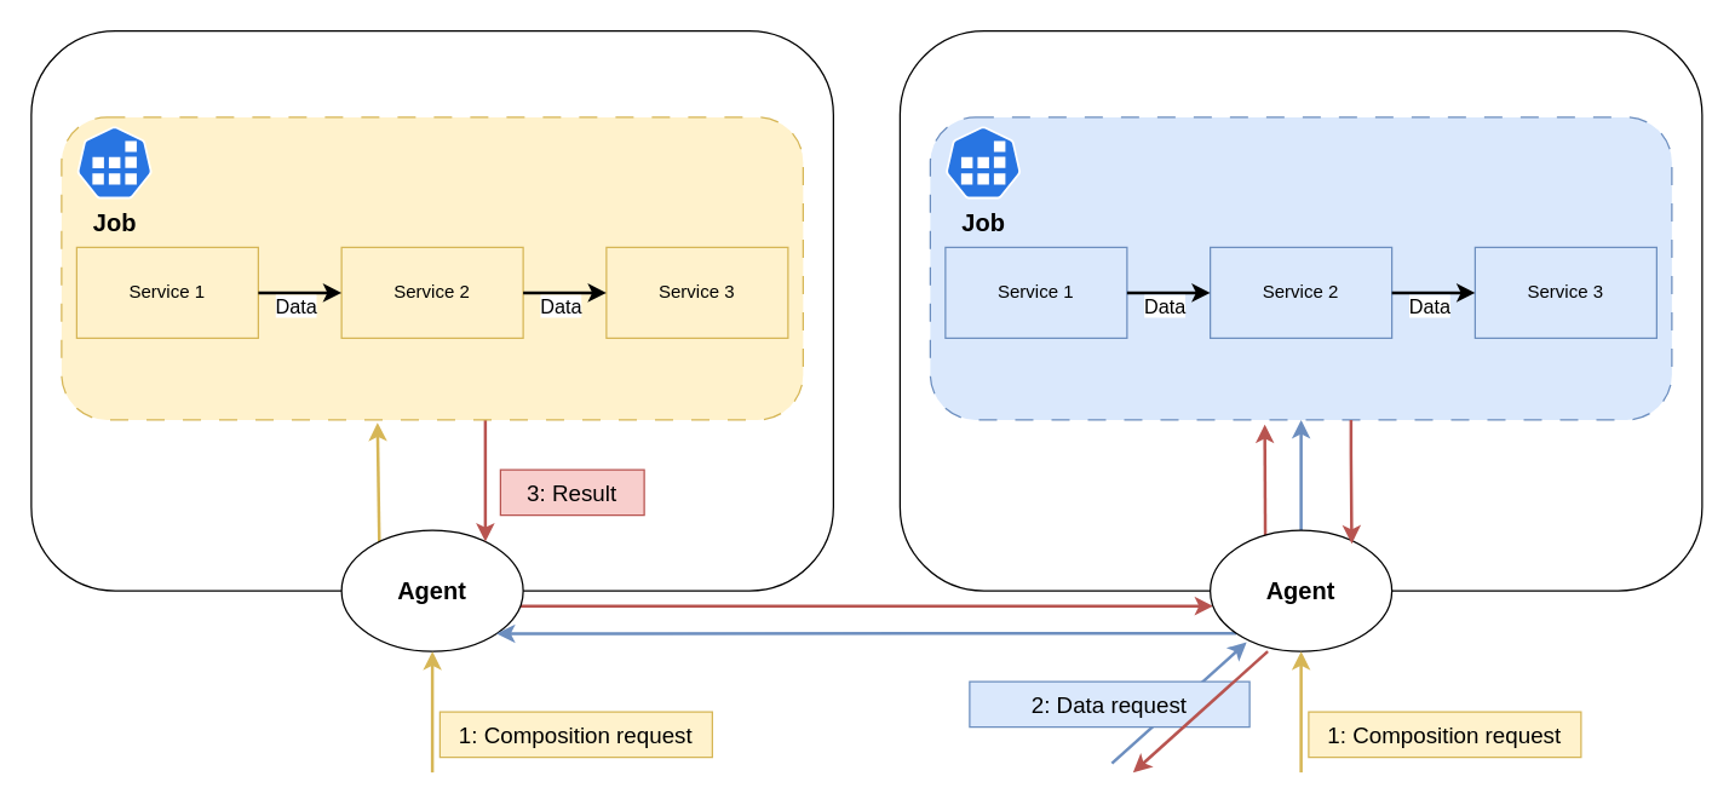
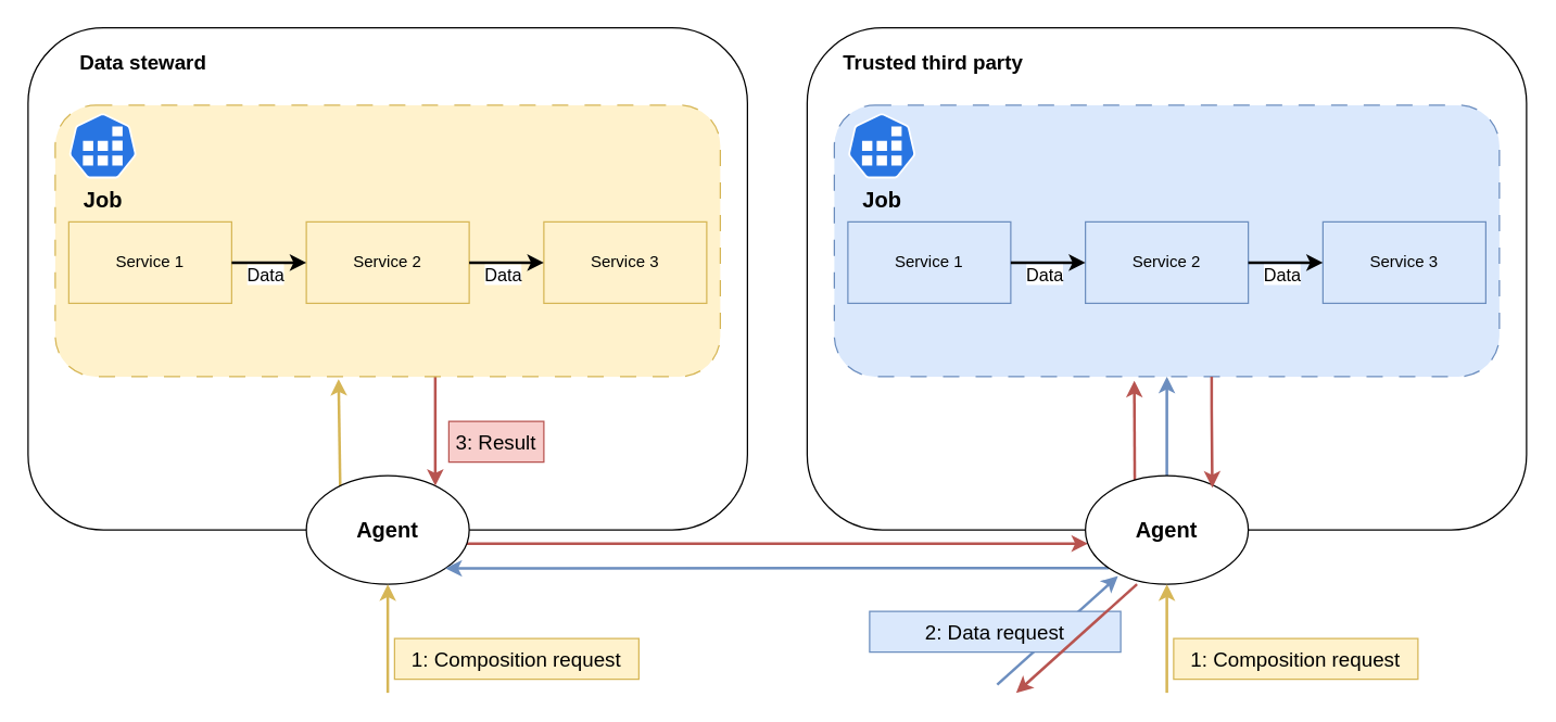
  <mxCell id="0" />
  <mxCell id="1" parent="0" />
  <mxCell id="2" value="" style="rounded=1;whiteSpace=wrap;html=1;" parent="1" vertex="1"><mxGeometry x="20" y="20" width="530" height="370" as="geometry" /></mxCell>
+ <mxCell id="3" value="&lt;font style=&quot;font-size: 15px;&quot;&gt;&lt;b&gt;Data steward&lt;/b&gt;&lt;/font&gt;" style="text;html=1;strokeColor=none;fillColor=none;align=center;verticalAlign=middle;whiteSpace=wrap;rounded=0;" parent="1" vertex="1"><mxGeometry x="40" y="30" width="130" height="30" as="geometry" /></mxCell>
  <mxCell id="4" style="rounded=0;orthogonalLoop=1;jettySize=auto;html=1;entryX=0.426;entryY=1.009;entryDx=0;entryDy=0;fillColor=#fff2cc;strokeColor=#d6b656;strokeWidth=2;entryPerimeter=0;exitX=0.208;exitY=0.125;exitDx=0;exitDy=0;exitPerimeter=0;" parent="1" source="6" target="30" edge="1"><mxGeometry relative="1" as="geometry" /></mxCell>
  <mxCell id="5" style="edgeStyle=orthogonalEdgeStyle;rounded=0;orthogonalLoop=1;jettySize=auto;html=1;strokeWidth=2;fillColor=#f8cecc;strokeColor=#b85450;" parent="1" source="6" target="14" edge="1"><mxGeometry relative="1" as="geometry"><Array as="points"><mxPoint x="570" y="400" /><mxPoint x="570" y="400" /></Array></mxGeometry></mxCell>
  <mxCell id="6" value="&lt;b&gt;&lt;font style=&quot;font-size: 16px;&quot;&gt;Agent&lt;/font&gt;&lt;/b&gt;" style="ellipse;whiteSpace=wrap;html=1;" parent="1" vertex="1"><mxGeometry x="225" y="350" width="120" height="80" as="geometry" /></mxCell>
  <mxCell id="7" style="rounded=0;orthogonalLoop=1;jettySize=auto;html=1;entryX=0.5;entryY=1;entryDx=0;entryDy=0;startArrow=none;startFill=0;fillColor=#fff2cc;strokeColor=#d6b656;strokeWidth=2;" parent="1" target="6" edge="1"><mxGeometry relative="1" as="geometry"><mxPoint x="285" y="510" as="sourcePoint" /></mxGeometry></mxCell>
  <mxCell id="8" value="1: Composition request" style="text;html=1;strokeColor=#d6b656;fillColor=#fff2cc;align=center;verticalAlign=middle;whiteSpace=wrap;rounded=0;fontSize=15;" parent="1" vertex="1"><mxGeometry x="290" y="470" width="180" height="30" as="geometry" /></mxCell>
  <mxCell id="9" value="" style="rounded=1;whiteSpace=wrap;html=1;" parent="1" vertex="1"><mxGeometry x="594" y="20" width="530" height="370" as="geometry" /></mxCell>
+ <mxCell id="10" value="&lt;font style=&quot;font-size: 15px;&quot;&gt;&lt;b&gt;Trusted third party&lt;/b&gt;&lt;/font&gt;" style="text;html=1;strokeColor=none;fillColor=none;align=center;verticalAlign=middle;whiteSpace=wrap;rounded=0;" parent="1" vertex="1"><mxGeometry x="614" y="30" width="146" height="30" as="geometry" /></mxCell>
  <mxCell id="11" style="edgeStyle=orthogonalEdgeStyle;rounded=0;orthogonalLoop=1;jettySize=auto;html=1;fillColor=#dae8fc;strokeColor=#6c8ebf;strokeWidth=2;" parent="1" source="14" target="18" edge="1"><mxGeometry relative="1" as="geometry" /></mxCell>
  <mxCell id="12" style="edgeStyle=orthogonalEdgeStyle;rounded=0;orthogonalLoop=1;jettySize=auto;html=1;entryX=1;entryY=1;entryDx=0;entryDy=0;strokeWidth=2;fillColor=#dae8fc;strokeColor=#6c8ebf;" parent="1" source="14" target="6" edge="1"><mxGeometry relative="1" as="geometry"><Array as="points"><mxPoint x="680" y="418" /><mxPoint x="680" y="418" /></Array></mxGeometry></mxCell>
  <mxCell id="13" style="rounded=0;orthogonalLoop=1;jettySize=auto;html=1;exitX=0.303;exitY=0.063;exitDx=0;exitDy=0;fillColor=#f8cecc;strokeColor=#b85450;strokeWidth=2;exitPerimeter=0;" parent="1" source="14" edge="1"><mxGeometry relative="1" as="geometry"><mxPoint x="835" y="280" as="targetPoint" /></mxGeometry></mxCell>
  <mxCell id="14" value="&lt;b&gt;&lt;font style=&quot;font-size: 16px;&quot;&gt;Agent&lt;/font&gt;&lt;/b&gt;" style="ellipse;whiteSpace=wrap;html=1;" parent="1" vertex="1"><mxGeometry x="799" y="350" width="120" height="80" as="geometry" /></mxCell>
  <mxCell id="15" style="rounded=0;orthogonalLoop=1;jettySize=auto;html=1;entryX=0.5;entryY=1;entryDx=0;entryDy=0;startArrow=none;startFill=0;fillColor=#fff2cc;strokeColor=#d6b656;strokeWidth=2;" parent="1" target="14" edge="1"><mxGeometry relative="1" as="geometry"><mxPoint x="859" y="510" as="sourcePoint" /></mxGeometry></mxCell>
  <mxCell id="16" value="1: Composition request" style="text;html=1;strokeColor=#d6b656;fillColor=#fff2cc;align=center;verticalAlign=middle;whiteSpace=wrap;rounded=0;fontSize=15;" parent="1" vertex="1"><mxGeometry x="864" y="470" width="180" height="30" as="geometry" /></mxCell>
  <mxCell id="17" value="" style="group" parent="1" vertex="1" connectable="0"><mxGeometry x="614" y="77" width="490" height="200" as="geometry" /></mxCell>
  <mxCell id="18" value="" style="rounded=1;whiteSpace=wrap;html=1;dashed=1;dashPattern=12 12;fillColor=#dae8fc;strokeColor=#6c8ebf;" parent="17" vertex="1"><mxGeometry width="490" height="200" as="geometry" /></mxCell>
  <mxCell id="19" value="&lt;b&gt;&lt;font style=&quot;font-size: 16px;&quot;&gt;Job&lt;/font&gt;&lt;/b&gt;" style="sketch=0;html=1;dashed=0;whitespace=wrap;fillColor=#2875E2;strokeColor=#ffffff;points=[[0.005,0.63,0],[0.1,0.2,0],[0.9,0.2,0],[0.5,0,0],[0.995,0.63,0],[0.72,0.99,0],[0.5,1,0],[0.28,0.99,0]];verticalLabelPosition=bottom;align=center;verticalAlign=top;shape=mxgraph.kubernetes.icon;prIcon=job" parent="17" vertex="1"><mxGeometry x="10" y="6" width="50" height="48" as="geometry" /></mxCell>
  <mxCell id="20" value="Service 1" style="rounded=0;whiteSpace=wrap;html=1;fillColor=#dae8fc;strokeColor=#6c8ebf;" parent="17" vertex="1"><mxGeometry x="10" y="86" width="120" height="60" as="geometry" /></mxCell>
  <mxCell id="21" value="Service 2" style="rounded=0;whiteSpace=wrap;html=1;fillColor=#dae8fc;strokeColor=#6c8ebf;" parent="17" vertex="1"><mxGeometry x="185" y="86" width="120" height="60" as="geometry" /></mxCell>
  <mxCell id="22" value="Service 3" style="rounded=0;whiteSpace=wrap;html=1;fillColor=#dae8fc;strokeColor=#6c8ebf;" parent="17" vertex="1"><mxGeometry x="360" y="86" width="120" height="60" as="geometry" /></mxCell>
  <mxCell id="23" style="edgeStyle=orthogonalEdgeStyle;rounded=0;orthogonalLoop=1;jettySize=auto;html=1;entryX=0;entryY=0.5;entryDx=0;entryDy=0;strokeWidth=2;" parent="17" source="20" target="21" edge="1"><mxGeometry relative="1" as="geometry" /></mxCell>
  <mxCell id="24" value="Data" style="edgeLabel;html=1;align=center;verticalAlign=middle;resizable=0;points=[];fontSize=13;" parent="23" vertex="1" connectable="0"><mxGeometry x="0.026" y="-1" relative="1" as="geometry"><mxPoint x="-4" y="7" as="offset" /></mxGeometry></mxCell>
  <mxCell id="25" style="edgeStyle=orthogonalEdgeStyle;rounded=0;orthogonalLoop=1;jettySize=auto;html=1;entryX=0;entryY=0.5;entryDx=0;entryDy=0;strokeWidth=2;" parent="17" source="21" target="22" edge="1"><mxGeometry relative="1" as="geometry" /></mxCell>
  <mxCell id="26" value="Data" style="edgeLabel;html=1;align=center;verticalAlign=middle;resizable=0;points=[];fontSize=13;" parent="25" vertex="1" connectable="0"><mxGeometry x="0.046" y="-1" relative="1" as="geometry"><mxPoint x="-5" y="7" as="offset" /></mxGeometry></mxCell>
  <mxCell id="27" value="" style="endArrow=classic;html=1;rounded=0;fillColor=#dae8fc;strokeColor=#6c8ebf;strokeWidth=2;entryX=0.5;entryY=1;entryDx=0;entryDy=0;" parent="1" edge="1"><mxGeometry width="50" height="50" relative="1" as="geometry"><mxPoint x="734" y="504" as="sourcePoint" /><mxPoint x="823" y="424" as="targetPoint" /></mxGeometry></mxCell>
  <mxCell id="28" value="2: Data request" style="text;html=1;strokeColor=#6c8ebf;fillColor=#dae8fc;align=center;verticalAlign=middle;whiteSpace=wrap;rounded=0;fontSize=15;" parent="1" vertex="1"><mxGeometry x="640" y="450" width="185" height="30" as="geometry" /></mxCell>
  <mxCell id="29" style="edgeStyle=orthogonalEdgeStyle;rounded=0;orthogonalLoop=1;jettySize=auto;html=1;fillColor=#f8cecc;strokeColor=#b85450;strokeWidth=2;" parent="1" source="30" target="6" edge="1"><mxGeometry relative="1" as="geometry"><Array as="points"><mxPoint x="320" y="320" /><mxPoint x="320" y="320" /></Array></mxGeometry></mxCell>
  <mxCell id="30" value="" style="rounded=1;whiteSpace=wrap;html=1;dashed=1;dashPattern=12 12;fillColor=#fff2cc;strokeColor=#d6b656;" parent="1" vertex="1"><mxGeometry x="40" y="77" width="490" height="200" as="geometry" /></mxCell>
  <mxCell id="31" value="&lt;b&gt;&lt;font style=&quot;font-size: 16px;&quot;&gt;Job&lt;/font&gt;&lt;/b&gt;" style="sketch=0;html=1;dashed=0;whitespace=wrap;fillColor=#2875E2;strokeColor=#ffffff;points=[[0.005,0.63,0],[0.1,0.2,0],[0.9,0.2,0],[0.5,0,0],[0.995,0.63,0],[0.72,0.99,0],[0.5,1,0],[0.28,0.99,0]];verticalLabelPosition=bottom;align=center;verticalAlign=top;shape=mxgraph.kubernetes.icon;prIcon=job" parent="1" vertex="1"><mxGeometry x="50" y="83" width="50" height="48" as="geometry" /></mxCell>
  <mxCell id="32" value="Service 1" style="rounded=0;whiteSpace=wrap;html=1;fillColor=#fff2cc;strokeColor=#d6b656;" parent="1" vertex="1"><mxGeometry x="50" y="163" width="120" height="60" as="geometry" /></mxCell>
  <mxCell id="33" value="Service 2" style="rounded=0;whiteSpace=wrap;html=1;fillColor=#fff2cc;strokeColor=#d6b656;" parent="1" vertex="1"><mxGeometry x="225" y="163" width="120" height="60" as="geometry" /></mxCell>
  <mxCell id="34" value="Service 3" style="rounded=0;whiteSpace=wrap;html=1;fillColor=#fff2cc;strokeColor=#d6b656;" parent="1" vertex="1"><mxGeometry x="400" y="163" width="120" height="60" as="geometry" /></mxCell>
  <mxCell id="35" style="edgeStyle=orthogonalEdgeStyle;rounded=0;orthogonalLoop=1;jettySize=auto;html=1;entryX=0;entryY=0.5;entryDx=0;entryDy=0;strokeWidth=2;" parent="1" source="32" target="33" edge="1"><mxGeometry relative="1" as="geometry" /></mxCell>
  <mxCell id="36" value="Data" style="edgeLabel;html=1;align=center;verticalAlign=middle;resizable=0;points=[];fontSize=13;" parent="35" vertex="1" connectable="0"><mxGeometry x="0.026" y="-1" relative="1" as="geometry"><mxPoint x="-4" y="7" as="offset" /></mxGeometry></mxCell>
  <mxCell id="37" style="edgeStyle=orthogonalEdgeStyle;rounded=0;orthogonalLoop=1;jettySize=auto;html=1;entryX=0;entryY=0.5;entryDx=0;entryDy=0;strokeWidth=2;" parent="1" source="33" target="34" edge="1"><mxGeometry relative="1" as="geometry" /></mxCell>
  <mxCell id="38" value="Data" style="edgeLabel;html=1;align=center;verticalAlign=middle;resizable=0;points=[];fontSize=13;" parent="37" vertex="1" connectable="0"><mxGeometry x="0.046" y="-1" relative="1" as="geometry"><mxPoint x="-5" y="7" as="offset" /></mxGeometry></mxCell>
- <mxCell id="39" value="3: Result" style="text;html=1;strokeColor=#b85450;fillColor=#f8cecc;align=center;verticalAlign=middle;whiteSpace=wrap;rounded=0;fontSize=15;" parent="1" vertex="1"><mxGeometry x="330" y="310" width="95" height="30" as="geometry" /></mxCell>
+ <mxCell id="39" value="3: Result" style="text;html=1;strokeColor=#b85450;fillColor=#f8cecc;align=center;verticalAlign=middle;whiteSpace=wrap;rounded=0;fontSize=15;" parent="1" vertex="1"><mxGeometry x="330" y="310" width="70" height="30" as="geometry" /></mxCell>
  <mxCell id="40" style="edgeStyle=orthogonalEdgeStyle;rounded=0;orthogonalLoop=1;jettySize=auto;html=1;entryX=0.779;entryY=0.111;entryDx=0;entryDy=0;entryPerimeter=0;fillColor=#f8cecc;strokeColor=#b85450;strokeWidth=2;" parent="1" source="18" target="14" edge="1"><mxGeometry relative="1" as="geometry"><Array as="points"><mxPoint x="892" y="300" /><mxPoint x="892" y="300" /></Array></mxGeometry></mxCell>
  <mxCell id="41" value="" style="endArrow=none;html=1;rounded=0;fillColor=#f8cecc;strokeColor=#b85450;strokeWidth=2;entryX=0.5;entryY=1;entryDx=0;entryDy=0;startArrow=classic;startFill=1;endFill=0;" parent="1" edge="1"><mxGeometry width="50" height="50" relative="1" as="geometry"><mxPoint x="748" y="510" as="sourcePoint" /><mxPoint x="837" y="430" as="targetPoint" /></mxGeometry></mxCell>
